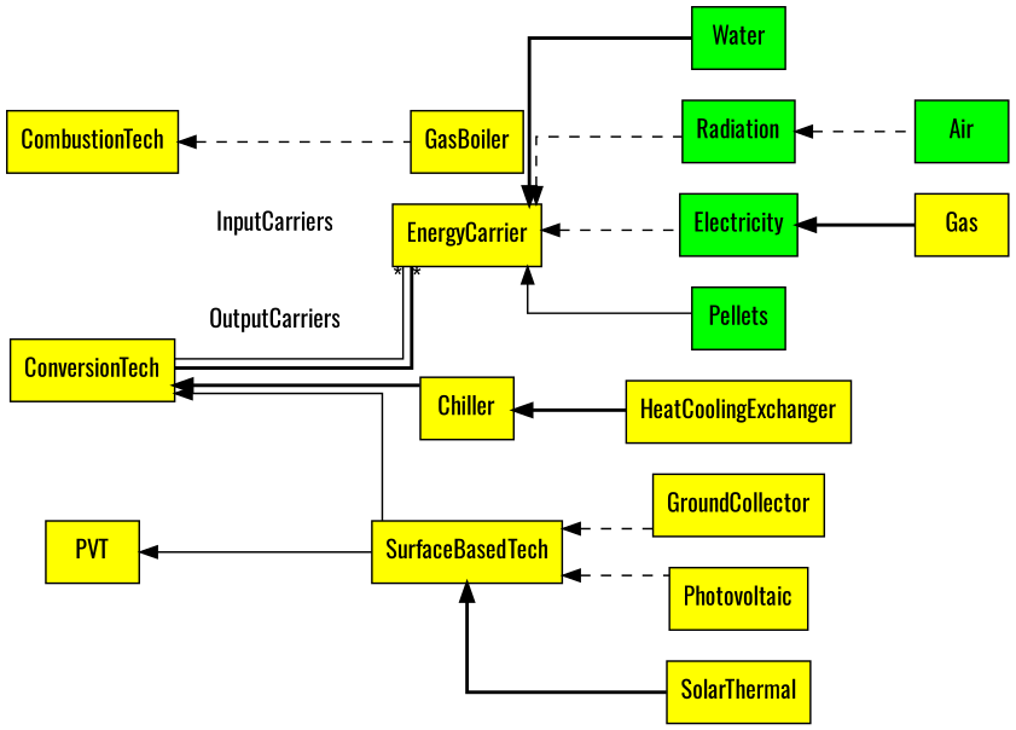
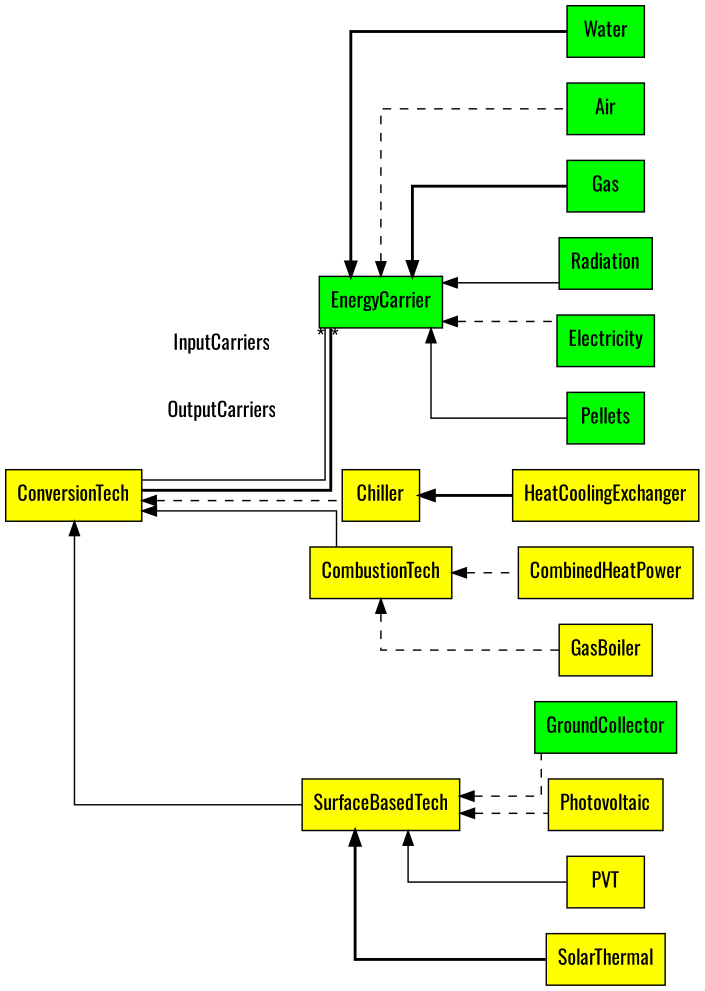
  digraph {
    fontname=Oswald
    rankdir=LR
    splines=ortho
    node [fillcolor=yellow fontname=Oswald shape=html style=filled]
    edge [arrowhead=empty dir=back fontname=Oswald style=bold]
-   EnergyCarrier
+   EnergyCarrier [fillcolor=green]
    Water [fillcolor=green]
    Air [fillcolor=green]
-   Gas
+   Gas [fillcolor=green]
    Radiation [fillcolor=green]
    Electricity [fillcolor=green]
    Pellets [fillcolor=green]
    ConversionTech
    Chiller
    HeatCoolingExchanger
    CombustionTech
    SurfaceBasedTech
+   CombinedHeatPower
    GasBoiler
-   GroundCollector
+   GroundCollector [fillcolor=green]
    Photovoltaic
    PVT
    SolarThermal
    subgraph sub_1 {
      EnergyCarrier
      Water
      Air
      Gas
      Radiation
      Electricity
      Pellets
    }
    subgraph sub_2 {
      ConversionTech
      Chiller
      HeatCoolingExchanger
      CombustionTech
      SurfaceBasedTech
+     CombinedHeatPower
      GasBoiler
      GroundCollector
      Photovoltaic
      PVT
      SolarThermal
    }
    EnergyCarrier -> Water
-   Radiation -> Air [style=dashed]
-   Electricity -> Gas
-   EnergyCarrier -> Radiation [style=dashed]
+   EnergyCarrier -> Air [style=dashed]
+   EnergyCarrier -> Gas
+   EnergyCarrier -> Radiation [style=solid]
    EnergyCarrier -> Electricity [style=dashed]
    EnergyCarrier -> Pellets [style=solid]
    ConversionTech -> EnergyCarrier [arrowhead=none headlabel="*" label=InputCarriers style=solid dir=""]
    ConversionTech -> EnergyCarrier [arrowhead=none headlabel="*" label=OutputCarriers dir=""]
-   ConversionTech -> Chiller
+   ConversionTech -> Chiller [style=dashed]
+   ConversionTech -> CombustionTech [style=solid]
    ConversionTech -> SurfaceBasedTech [style=solid]
    Chiller -> HeatCoolingExchanger
+   CombustionTech -> CombinedHeatPower [style=dashed]
    CombustionTech -> GasBoiler [style=dashed]
    SurfaceBasedTech -> GroundCollector [style=dashed]
    SurfaceBasedTech -> Photovoltaic [style=dashed]
-   PVT -> SurfaceBasedTech [style=solid]
+   SurfaceBasedTech -> PVT [style=solid]
    SurfaceBasedTech -> SolarThermal
  }
